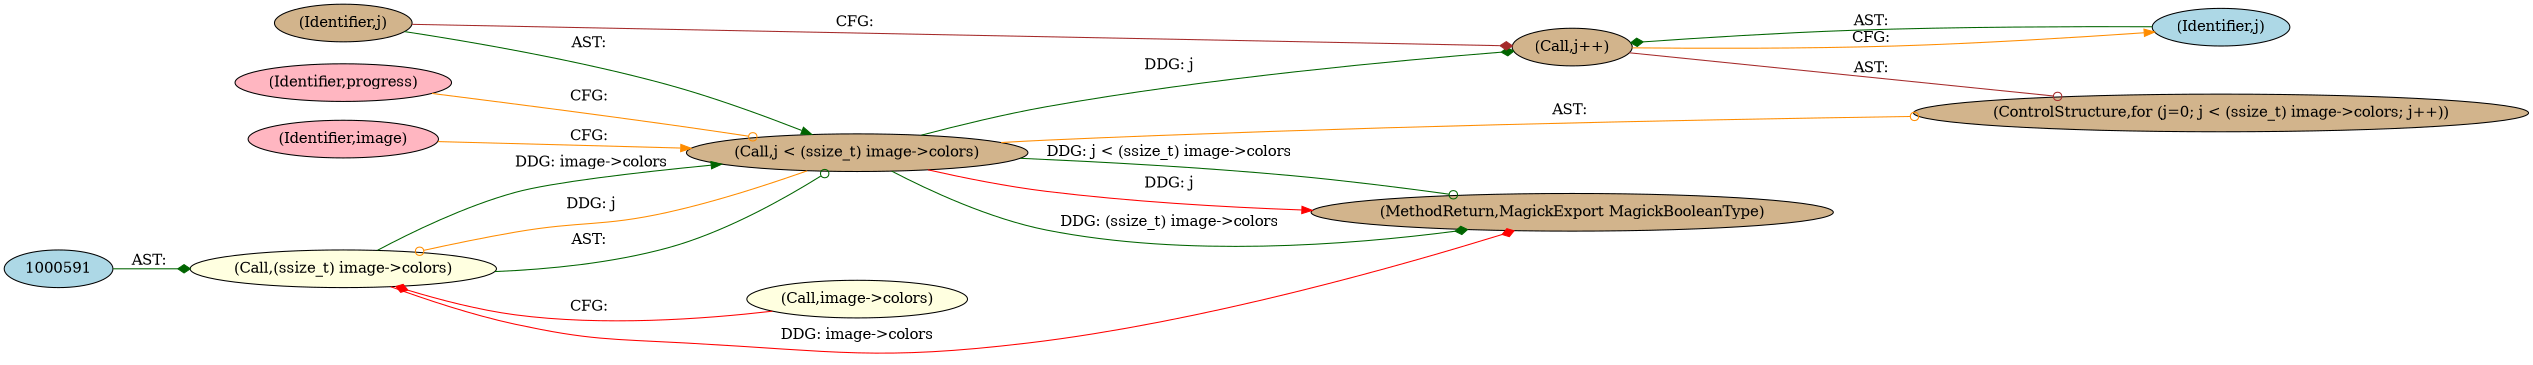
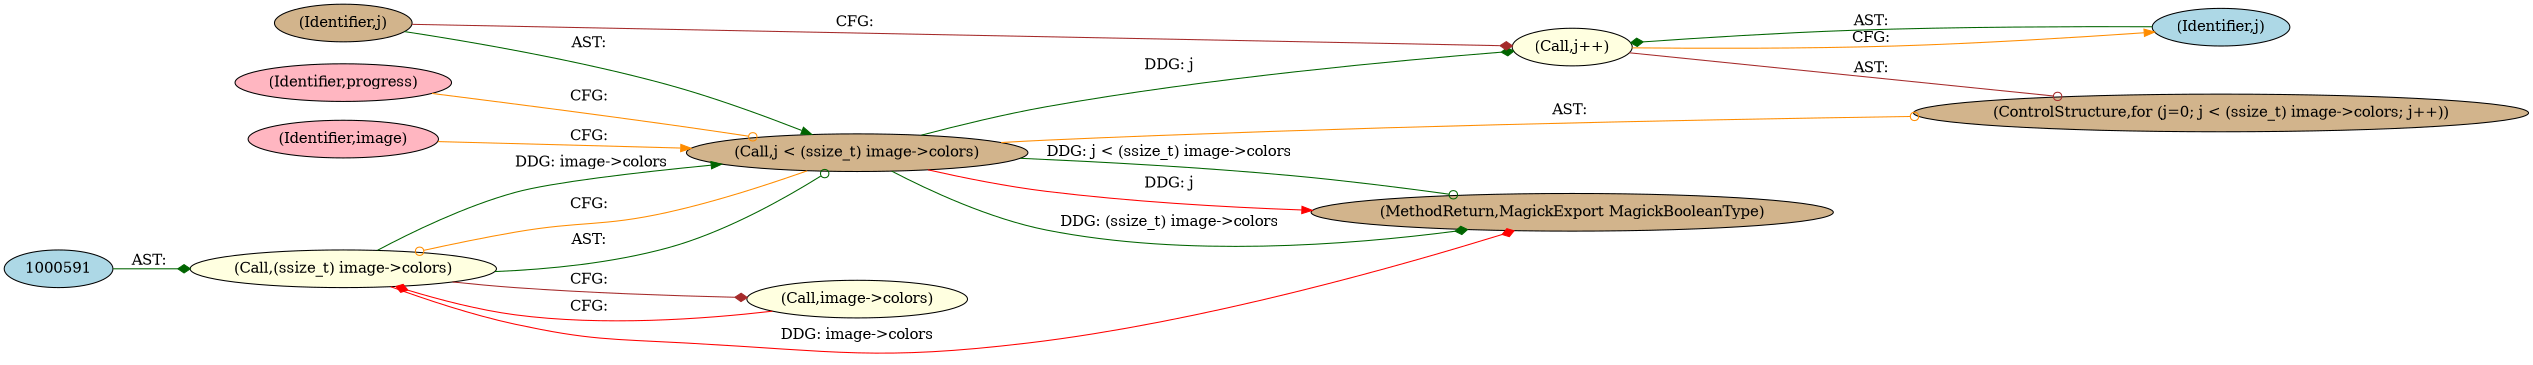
  digraph {
    rankdir=LR
    node [fillcolor=tan style=filled]
    edge [arrowhead=diamond color=darkgreen]
    n1 [fillcolor=lightyellow label="(Call,(ssize_t) image->colors)"]
    n2 [label="(Call,j < (ssize_t) image->colors)"]
    n3 [fillcolor=lightyellow label="(Call,image->colors)"]
    n4 [label="(MethodReturn,MagickExport MagickBooleanType)"]
-   n5 [label="(Call,j++)"]
+   n5 [fillcolor=lightyellow label="(Call,j++)"]
    n6 [label="(ControlStructure,for (j=0; j < (ssize_t) image->colors; j++))"]
    n7 [fillcolor=lightblue label="(Identifier,j)"]
    n8 [label="(Identifier,j)"]
    n9 [fillcolor=lightpink label="(Identifier,image)"]
    n10 [fillcolor=lightpink label="(Identifier,progress)"]
    1000591 [fillcolor=lightblue]
    n1 -> n2 [arrowhead=odot label="AST: "]
    n1 -> n2 [arrowhead=normal label="DDG: image->colors"]
+   n1 -> n3 [color=brown label="CFG: "]
    n1 -> n4 [color=red label="DDG: image->colors"]
-   n2 -> n1 [arrowhead=odot color=darkorange label="DDG: j"]
+   n2 -> n1 [arrowhead=odot color=darkorange label="CFG: "]
    n2 -> n4 [arrowhead=normal color=red label="DDG: j"]
    n2 -> n4 [label="DDG: (ssize_t) image->colors"]
    n2 -> n4 [arrowhead=odot label="DDG: j < (ssize_t) image->colors"]
    n2 -> n5 [label="DDG: j"]
    n2 -> n6 [arrowhead=odot color=darkorange label="AST: "]
    n3 -> n1 [color=red label="CFG: "]
    n5 -> n6 [arrowhead=odot color=brown label="AST: "]
    n5 -> n7 [arrowhead=normal color=darkorange label="CFG: "]
    n7 -> n5 [label="AST: "]
    n8 -> n2 [arrowhead=normal label="AST: "]
    n8 -> n5 [color=brown label="CFG: "]
    n9 -> n2 [arrowhead=normal color=darkorange label="CFG: "]
    n10 -> n2 [arrowhead=odot color=darkorange label="CFG: "]
    1000591 -> n1 [label="AST: "]
  }
